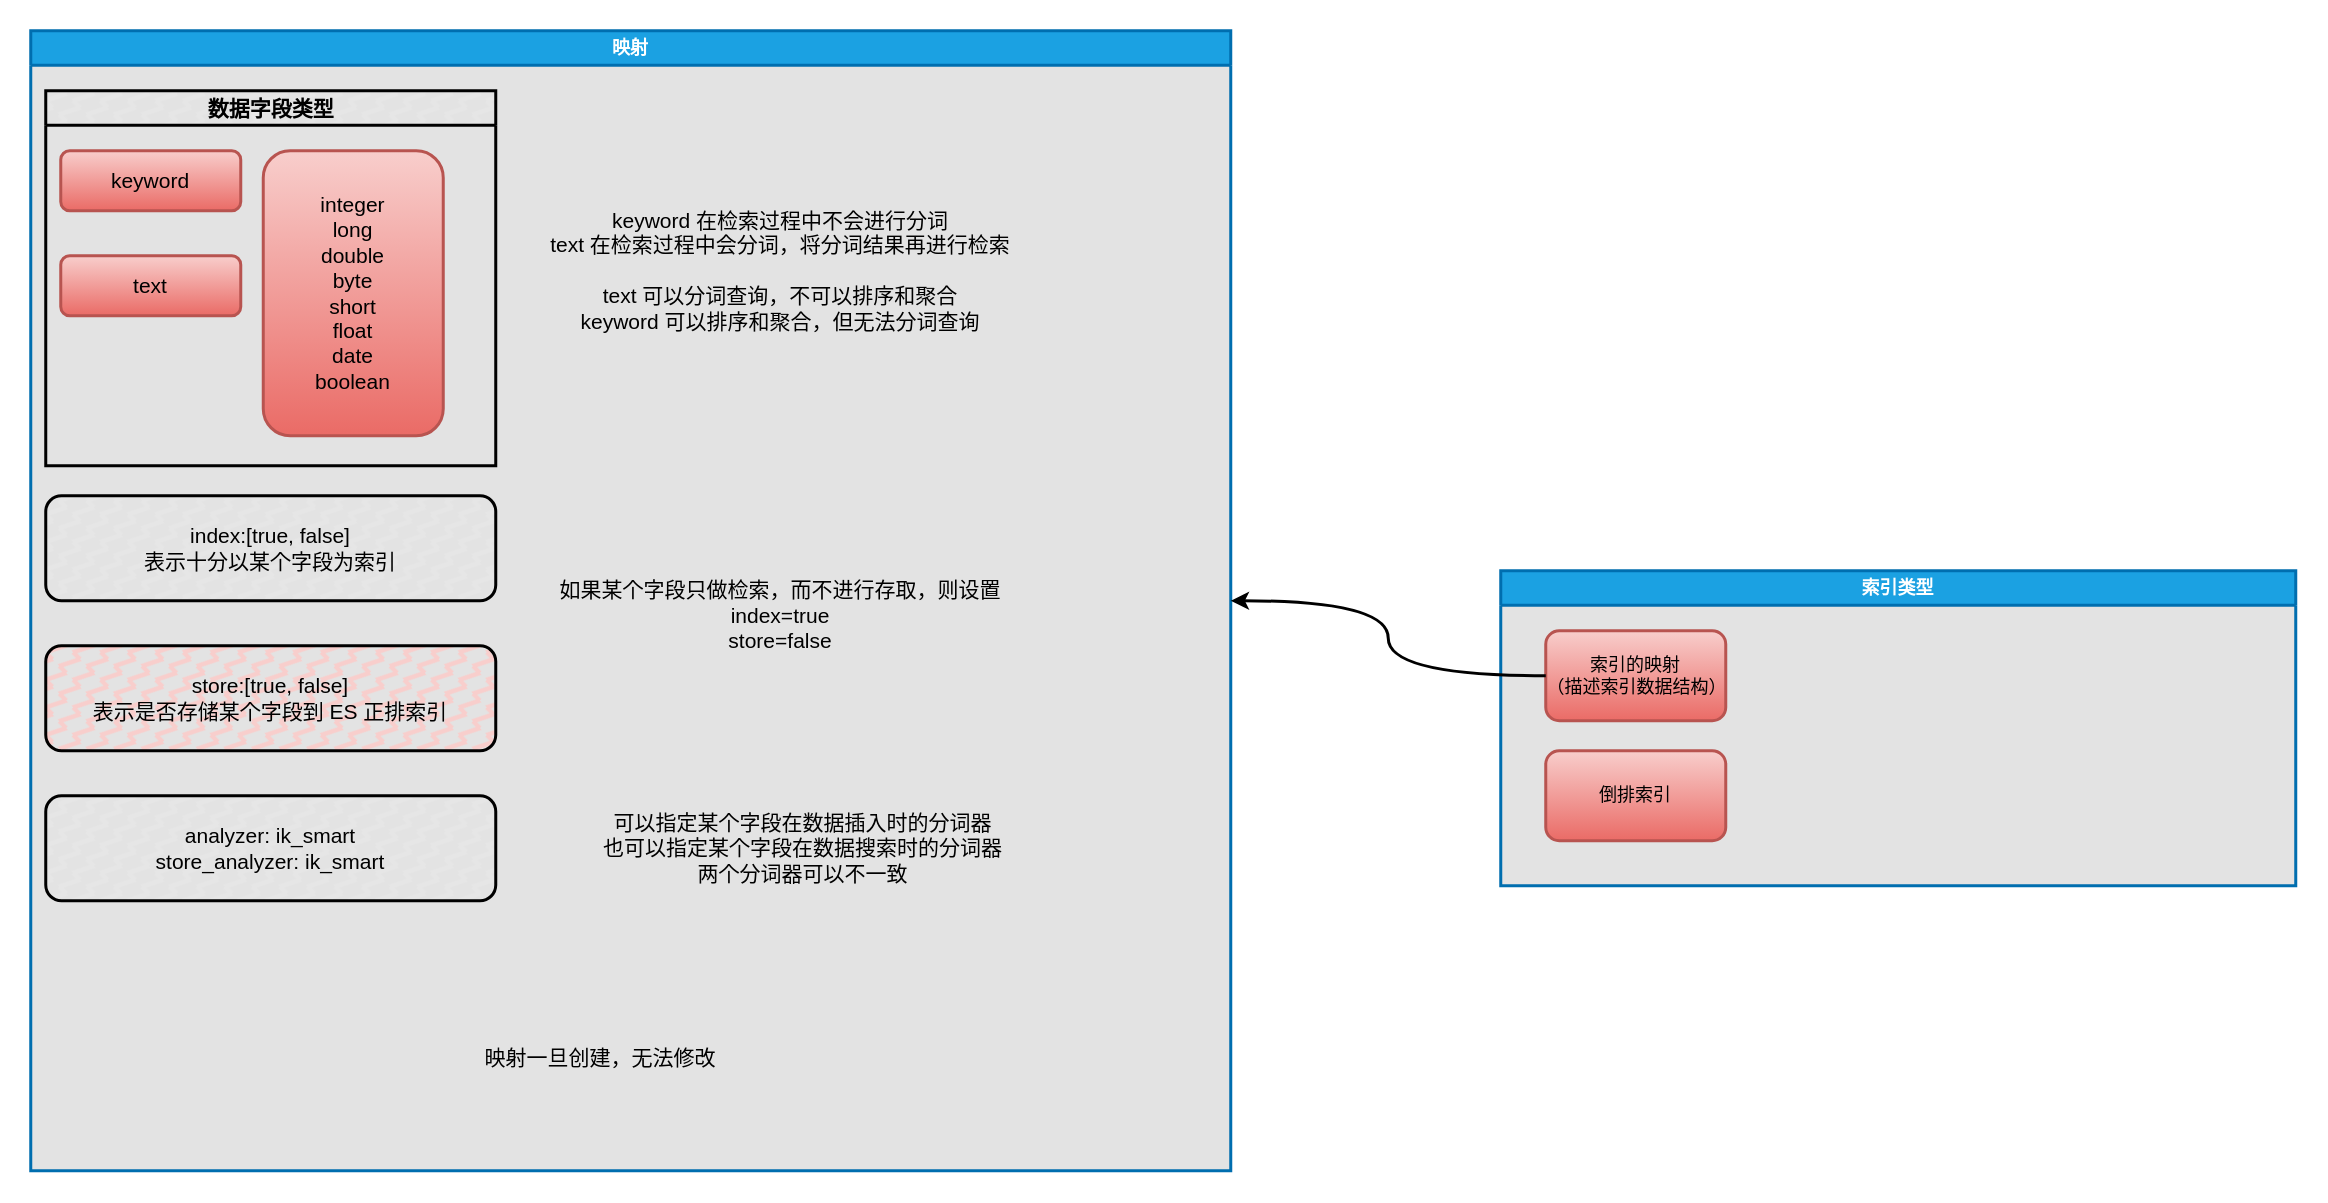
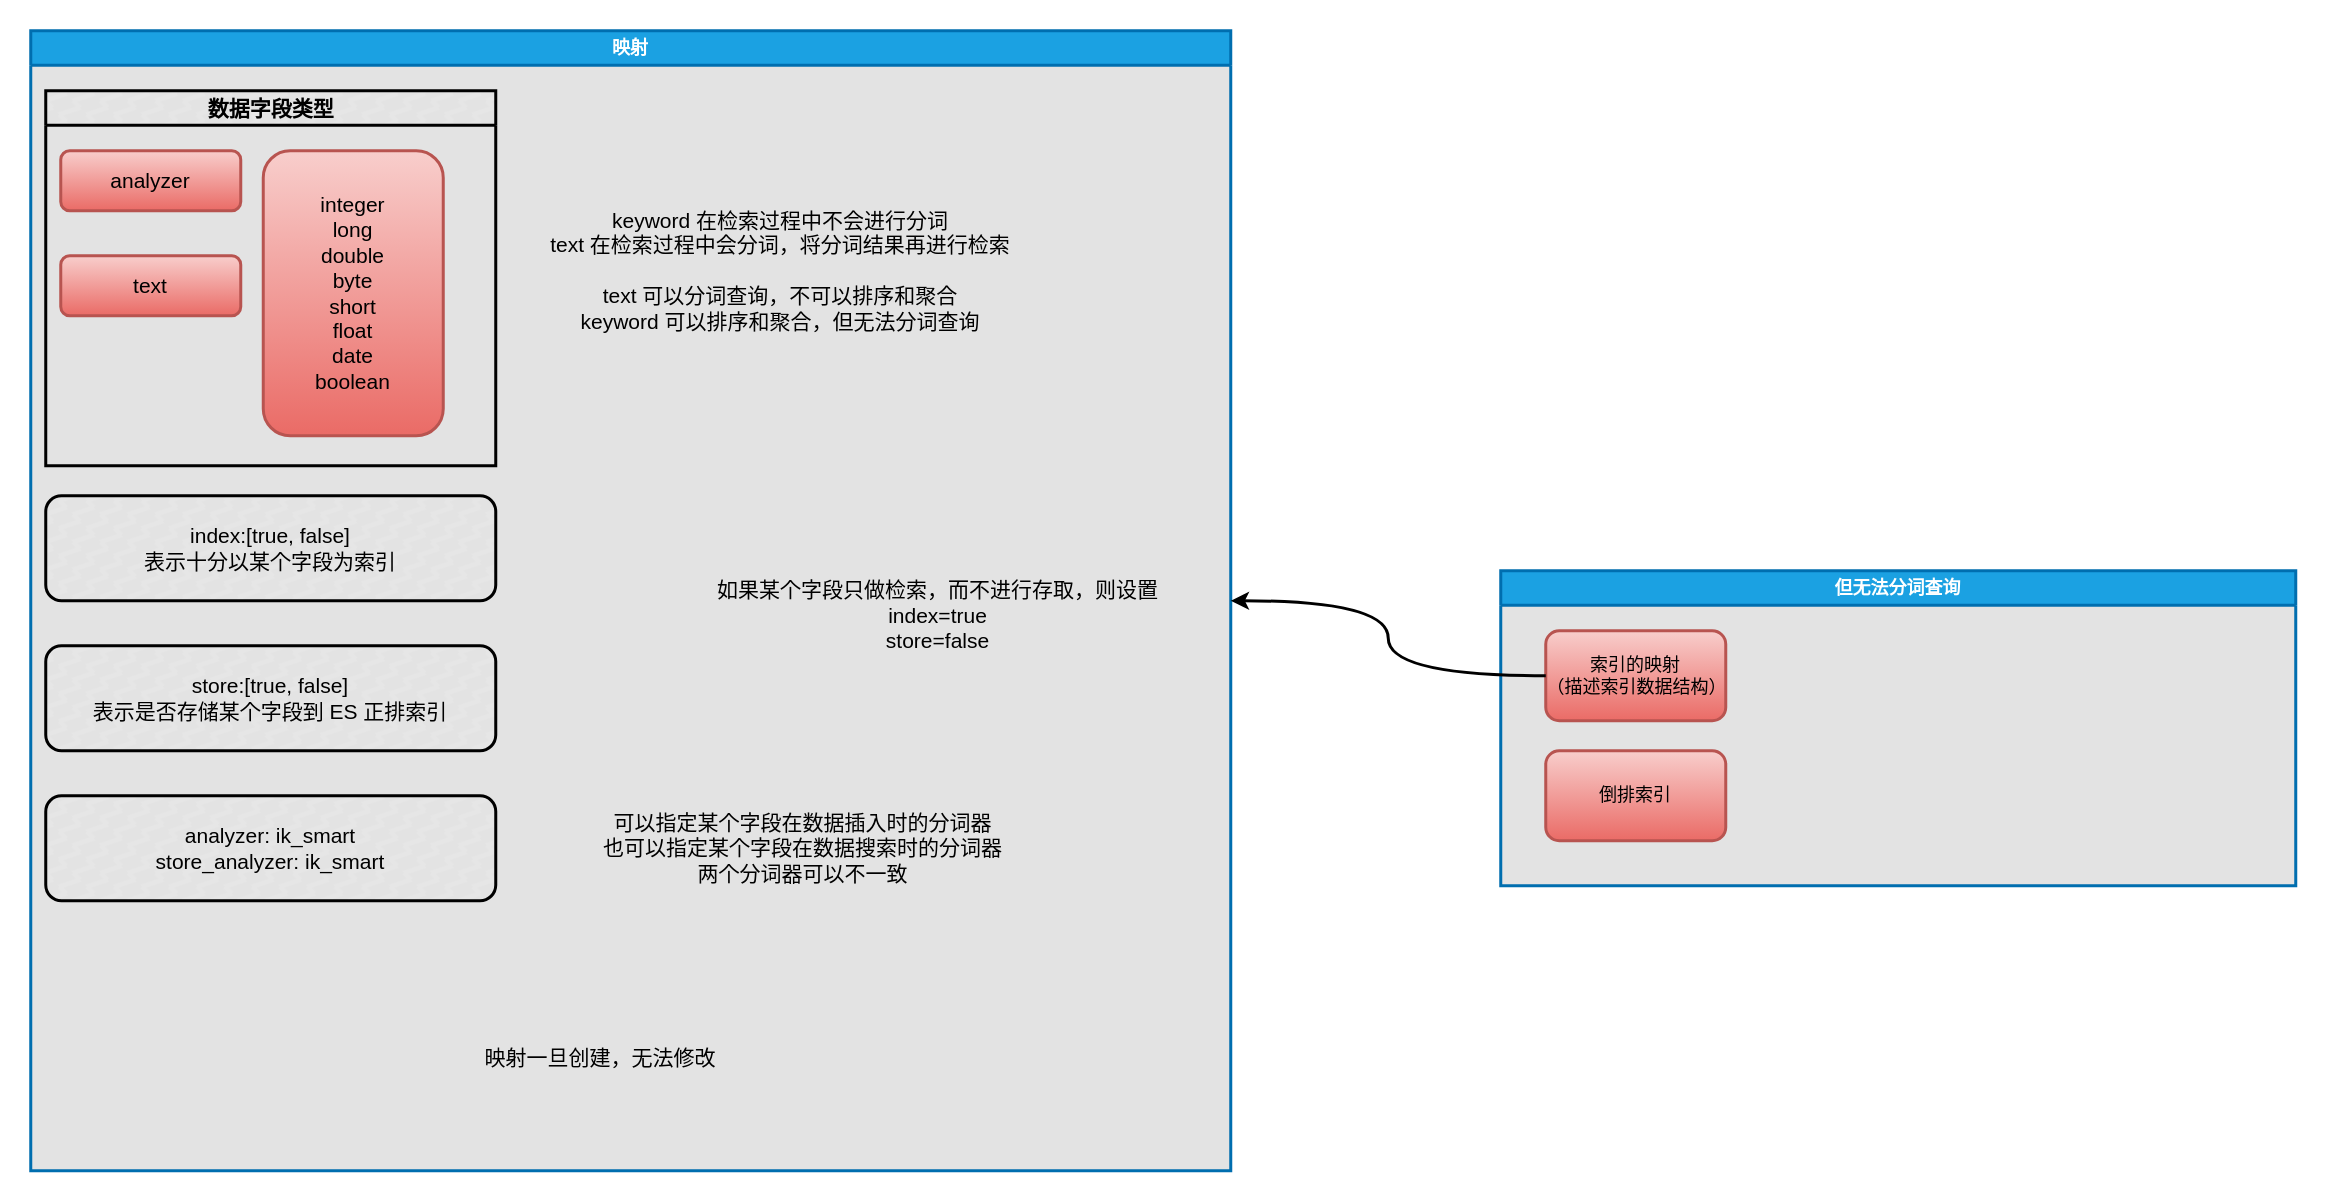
  <mxCell id="0" />
  <mxCell id="1" parent="0" />
- <mxCell id="2" value="索引类型" style="swimlane;whiteSpace=wrap;html=1;strokeWidth=2;fillColor=#1ba1e2;fontColor=#ffffff;strokeColor=#006EAF;swimlaneFillColor=#E3E3E3;" parent="1" vertex="1"><mxGeometry x="1000" y="380" width="530" height="210" as="geometry" /></mxCell>
+ <mxCell id="2" value="但无法分词查询" style="swimlane;whiteSpace=wrap;html=1;strokeWidth=2;fillColor=#1ba1e2;fontColor=#ffffff;strokeColor=#006EAF;swimlaneFillColor=#E3E3E3;" parent="1" vertex="1"><mxGeometry x="1000" y="380" width="530" height="210" as="geometry" /></mxCell>
  <mxCell id="3" value="索引的映射&lt;br&gt;（描述索引数据结构）" style="rounded=1;whiteSpace=wrap;html=1;strokeWidth=2;fillColor=#f8cecc;gradientColor=#ea6b66;strokeColor=#b85450;" parent="2" vertex="1"><mxGeometry x="30" y="40" width="120" height="60" as="geometry" /></mxCell>
  <mxCell id="4" value="倒排索引" style="rounded=1;whiteSpace=wrap;html=1;strokeWidth=2;fillColor=#f8cecc;gradientColor=#ea6b66;strokeColor=#b85450;" parent="2" vertex="1"><mxGeometry x="30" y="120" width="120" height="60" as="geometry" /></mxCell>
  <mxCell id="5" value="映射" style="swimlane;whiteSpace=wrap;strokeWidth=2;fillColor=#1ba1e2;fontColor=#ffffff;strokeColor=#006EAF;swimlaneFillColor=#E3E3E3;html=1;labelBorderColor=none;labelBackgroundColor=none;" parent="1" vertex="1"><mxGeometry x="20" y="20" width="800" height="760" as="geometry" /></mxCell>
  <mxCell id="6" value="index:[true, false]&lt;br style=&quot;font-size: 14px;&quot;&gt;表示十分以某个字段为索引" style="rounded=1;sketch=0;hachureGap=4;jiggle=2;fillStyle=zigzag-line;curveFitting=1;strokeWidth=2;fontFamily=Helvetica;fontSize=14;fillColor=#E6E6E6;labelBackgroundColor=none;labelBorderColor=none;whiteSpace=wrap;html=1;" parent="5" vertex="1"><mxGeometry x="10" y="310" width="300" height="70" as="geometry" /></mxCell>
- <mxCell id="7" value="store:[true, false]&lt;br&gt;表示是否存储某个字段到 ES 正排索引" style="rounded=1;sketch=0;hachureGap=4;jiggle=2;fillStyle=zigzag-line;curveFitting=1;strokeWidth=2;fontFamily=Helvetica;fontSize=14;fillColor=#f8cecc;labelBackgroundColor=none;labelBorderColor=none;whiteSpace=wrap;html=1;" parent="5" vertex="1"><mxGeometry x="10" y="410" width="300" height="70" as="geometry" /></mxCell>
+ <mxCell id="7" value="store:[true, false]&lt;br&gt;表示是否存储某个字段到 ES 正排索引" style="rounded=1;sketch=0;hachureGap=4;jiggle=2;fillStyle=zigzag-line;curveFitting=1;strokeWidth=2;fontFamily=Helvetica;fontSize=14;fillColor=#E6E6E6;labelBackgroundColor=none;labelBorderColor=none;whiteSpace=wrap;html=1;" parent="5" vertex="1"><mxGeometry x="10" y="410" width="300" height="70" as="geometry" /></mxCell>
  <mxCell id="8" value="keyword 在检索过程中不会进行分词&lt;br style=&quot;border-color: var(--border-color);&quot;&gt;text 在检索过程中会分词，将分词结果再进行检索&lt;br&gt;&lt;br&gt;text 可以分词查询，不可以排序和聚合&lt;br&gt;keyword 可以排序和聚合，但无法分词查询" style="text;html=1;strokeColor=none;fillColor=none;align=center;verticalAlign=middle;whiteSpace=wrap;rounded=0;fontSize=14;fontFamily=Helvetica;" parent="5" vertex="1"><mxGeometry x="340" y="110" width="320" height="100" as="geometry" /></mxCell>
- <mxCell id="9" value="如果某个字段只做检索，而不进行存取，则设置&lt;br style=&quot;border-color: var(--border-color);&quot;&gt;index=true&lt;br style=&quot;border-color: var(--border-color);&quot;&gt;store=false" style="text;html=1;strokeColor=none;fillColor=none;align=center;verticalAlign=middle;whiteSpace=wrap;rounded=0;fontSize=14;fontFamily=Helvetica;" parent="5" vertex="1"><mxGeometry x="340" y="340" width="320" height="100" as="geometry" /></mxCell>
+ <mxCell id="9" value="如果某个字段只做检索，而不进行存取，则设置&lt;br style=&quot;border-color: var(--border-color);&quot;&gt;index=true&lt;br style=&quot;border-color: var(--border-color);&quot;&gt;store=false" style="text;html=1;strokeColor=none;fillColor=none;align=center;verticalAlign=middle;whiteSpace=wrap;rounded=0;fontSize=14;fontFamily=Helvetica;" parent="5" vertex="1"><mxGeometry x="445" y="340" width="320" height="100" as="geometry" /></mxCell>
  <mxCell id="10" value="数据字段类型" style="swimlane;labelBackgroundColor=none;labelBorderColor=none;sketch=0;hachureGap=4;jiggle=2;fillStyle=zigzag-line;curveFitting=1;strokeWidth=2;fontFamily=Helvetica;fontSize=14;fillColor=#E6E6E6;html=1;" parent="5" vertex="1"><mxGeometry x="10" y="40" width="300" height="250" as="geometry" /></mxCell>
  <mxCell id="11" value="integer&lt;br style=&quot;font-size: 14px;&quot;&gt;long&lt;br style=&quot;font-size: 14px;&quot;&gt;double&lt;br style=&quot;font-size: 14px;&quot;&gt;byte&lt;br style=&quot;font-size: 14px;&quot;&gt;short&lt;br style=&quot;font-size: 14px;&quot;&gt;float&lt;br style=&quot;font-size: 14px;&quot;&gt;date&lt;br style=&quot;font-size: 14px;&quot;&gt;boolean" style="rounded=1;whiteSpace=wrap;html=1;strokeWidth=2;fillColor=#f8cecc;gradientColor=#ea6b66;strokeColor=#b85450;fontSize=14;" parent="10" vertex="1"><mxGeometry x="145" y="40" width="120" height="190" as="geometry" /></mxCell>
- <mxCell id="12" value="keyword" style="rounded=1;whiteSpace=wrap;html=1;strokeWidth=2;fillColor=#f8cecc;gradientColor=#ea6b66;strokeColor=#b85450;fontSize=14;" parent="10" vertex="1"><mxGeometry x="10" y="40" width="120" height="40" as="geometry" /></mxCell>
+ <mxCell id="12" value="analyzer" style="rounded=1;whiteSpace=wrap;html=1;strokeWidth=2;fillColor=#f8cecc;gradientColor=#ea6b66;strokeColor=#b85450;fontSize=14;" parent="10" vertex="1"><mxGeometry x="10" y="40" width="120" height="40" as="geometry" /></mxCell>
  <mxCell id="13" value="text" style="rounded=1;whiteSpace=wrap;html=1;strokeWidth=2;fillColor=#f8cecc;gradientColor=#ea6b66;strokeColor=#b85450;fontSize=14;" parent="10" vertex="1"><mxGeometry x="10" y="110" width="120" height="40" as="geometry" /></mxCell>
  <mxCell id="14" value="analyzer: ik_smart&lt;br&gt;store_analyzer: ik_smart" style="rounded=1;sketch=0;hachureGap=4;jiggle=2;fillStyle=zigzag-line;curveFitting=1;strokeWidth=2;fontFamily=Helvetica;fontSize=14;fillColor=#E6E6E6;labelBackgroundColor=none;labelBorderColor=none;whiteSpace=wrap;html=1;" vertex="1" parent="5"><mxGeometry x="10" y="510" width="300" height="70" as="geometry" /></mxCell>
  <mxCell id="15" value="可以指定某个字段在数据插入时的分词器&lt;br style=&quot;font-size: 14px;&quot;&gt;也可以指定某个字段在数据搜索时的分词器&lt;br&gt;两个分词器可以不一致" style="text;html=1;strokeColor=none;fillColor=none;align=center;verticalAlign=middle;whiteSpace=wrap;rounded=0;fontSize=14;fontFamily=Helvetica;" vertex="1" parent="5"><mxGeometry x="340" y="510" width="350" height="70" as="geometry" /></mxCell>
  <mxCell id="16" value="映射一旦创建，无法修改" style="text;html=1;strokeColor=none;fillColor=none;align=center;verticalAlign=middle;whiteSpace=wrap;rounded=0;fontSize=14;fontFamily=Helvetica;" vertex="1" parent="5"><mxGeometry x="60" y="630" width="640" height="110" as="geometry" /></mxCell>
  <mxCell id="17" style="edgeStyle=orthogonalEdgeStyle;curved=1;sketch=0;hachureGap=4;jiggle=2;curveFitting=1;orthogonalLoop=1;jettySize=auto;html=1;entryX=1;entryY=0.5;entryDx=0;entryDy=0;dashed=0;strokeWidth=2;fontFamily=Helvetica;fontSize=14;startArrow=none;startFill=0;endArrow=classic;endFill=1;" parent="1" source="3" target="5" edge="1"><mxGeometry relative="1" as="geometry" /></mxCell>
